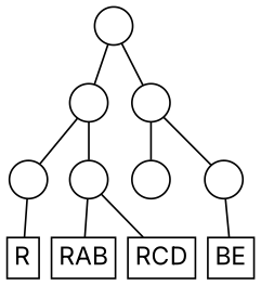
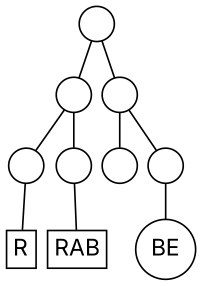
  digraph {
    fontname=Inter
    nodesep=0.1
    rankdir=BT
    ranksep=0.3
    node [fontname=Inter margin=0 shape=circle]
    edge [dir=none fontname=Inter]
    n1 [height=0.25 label=" " width=0.25]
    n2 [height=0.25 label=" " width=0.25]
    n3 [height=0.25 label=" " width=0.25]
    n4 [height=0.25 label=R margin=0.05 shape=box width=0.25]
    n5 [height=0.25 label=" " width=0.25]
    n6 [height=0.25 label=RAB margin=0.05 shape=box width=0.25]
-   n7 [height=0.25 label=RCD margin=0.05 shape=box width=0.25]
    n8 [height=0.25 label=" " width=0.25]
    n9 [height=0.25 label=" " width=0.25]
    n10 [height=0.25 label=" " width=0.25]
-   n11 [height=0.25 label=BE margin=0.05 shape=box width=0.25]
+   n11 [height=0.25 label=BE margin=0.05 width=0.25]
    n2 -> n1
    n3 -> n2
    n4 -> n3
    n5 -> n2
    n6 -> n5
-   n7 -> n5
    n8 -> n1
    n9 -> n8
    n10 -> n8
    n11 -> n10
  }
